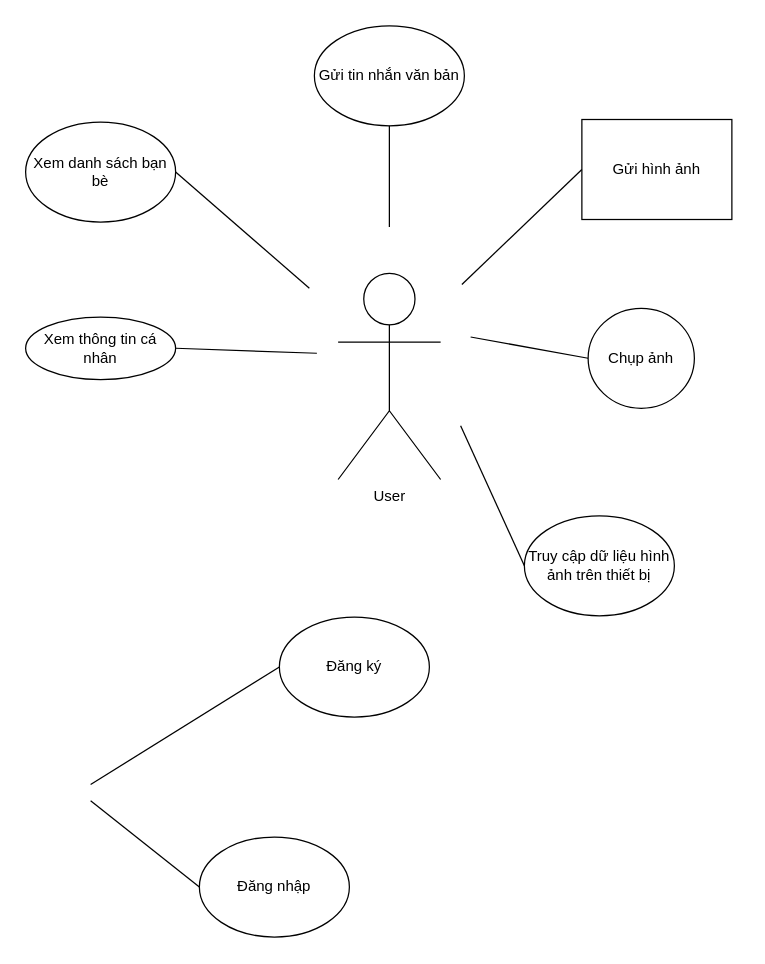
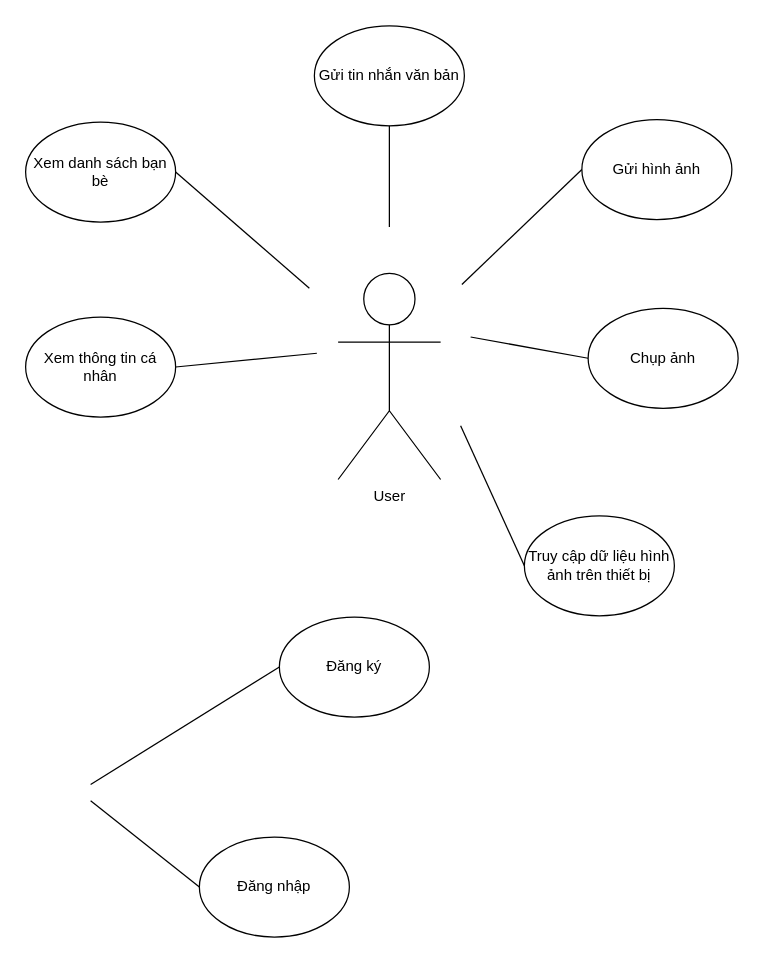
  <mxCell id="0" />
  <mxCell id="1" parent="0" />
  <mxCell id="2" value="User" style="shape=umlActor;verticalLabelPosition=bottom;verticalAlign=top;html=1;outlineConnect=0;" vertex="1" parent="1"><mxGeometry x="270" y="218" width="82" height="165" as="geometry" /></mxCell>
  <mxCell id="3" value="Gửi tin nhắn văn bản" style="ellipse;whiteSpace=wrap;html=1;" vertex="1" parent="1"><mxGeometry x="251" y="20" width="120" height="80" as="geometry" /></mxCell>
- <mxCell id="4" value="Gửi hình ảnh" style="whiteSpace=wrap;html=1;rounded=0;" vertex="1" parent="1"><mxGeometry x="465" y="95" width="120" height="80" as="geometry" /></mxCell>
+ <mxCell id="4" value="Gửi hình ảnh" style="ellipse;whiteSpace=wrap;html=1;" vertex="1" parent="1"><mxGeometry x="465" y="95" width="120" height="80" as="geometry" /></mxCell>
  <mxCell id="5" value="Xem danh sách bạn bè" style="ellipse;whiteSpace=wrap;html=1;" vertex="1" parent="1"><mxGeometry x="20" y="97" width="120" height="80" as="geometry" /></mxCell>
- <mxCell id="6" value="Xem thông tin cá nhân" style="ellipse;whiteSpace=wrap;html=1;" vertex="1" parent="1"><mxGeometry x="20" y="253" width="120" height="50" as="geometry" /></mxCell>
- <mxCell id="7" value="Chụp ảnh" style="ellipse;whiteSpace=wrap;html=1;" vertex="1" parent="1"><mxGeometry x="470" y="246" width="85" height="80" as="geometry" /></mxCell>
+ <mxCell id="6" value="Xem thông tin cá nhân" style="ellipse;whiteSpace=wrap;html=1;" vertex="1" parent="1"><mxGeometry x="20" y="253" width="120" height="80" as="geometry" /></mxCell>
+ <mxCell id="7" value="Chụp ảnh" style="ellipse;whiteSpace=wrap;html=1;" vertex="1" parent="1"><mxGeometry x="470" y="246" width="120" height="80" as="geometry" /></mxCell>
  <mxCell id="8" value="Truy cập dữ liệu hình ảnh trên thiết bị" style="ellipse;whiteSpace=wrap;html=1;" vertex="1" parent="1"><mxGeometry x="419" y="412" width="120" height="80" as="geometry" /></mxCell>
  <mxCell id="9" value="Đăng ký" style="ellipse;whiteSpace=wrap;html=1;" vertex="1" parent="1"><mxGeometry x="223" y="493" width="120" height="80" as="geometry" /></mxCell>
  <mxCell id="10" value="Đăng nhập" style="ellipse;whiteSpace=wrap;html=1;" vertex="1" parent="1"><mxGeometry x="159" y="669" width="120" height="80" as="geometry" /></mxCell>
  <mxCell id="11" value="" style="endArrow=none;html=1;rounded=0;exitX=0;exitY=0.5;exitDx=0;exitDy=0;" edge="1" parent="1" source="9"><mxGeometry width="50" height="50" relative="1" as="geometry"><mxPoint x="321" y="415" as="sourcePoint" /><mxPoint x="72" y="627" as="targetPoint" /></mxGeometry></mxCell>
  <mxCell id="12" value="" style="endArrow=none;html=1;rounded=0;exitX=0;exitY=0.5;exitDx=0;exitDy=0;" edge="1" parent="1" source="10"><mxGeometry width="50" height="50" relative="1" as="geometry"><mxPoint x="173" y="553" as="sourcePoint" /><mxPoint x="72" y="640" as="targetPoint" /></mxGeometry></mxCell>
  <mxCell id="13" value="" style="endArrow=none;html=1;rounded=0;exitX=0.5;exitY=1;exitDx=0;exitDy=0;" edge="1" parent="1" source="3"><mxGeometry width="50" height="50" relative="1" as="geometry"><mxPoint x="287" y="167" as="sourcePoint" /><mxPoint x="311" y="181" as="targetPoint" /></mxGeometry></mxCell>
  <mxCell id="14" value="" style="endArrow=none;html=1;rounded=0;exitX=1;exitY=0.5;exitDx=0;exitDy=0;" edge="1" parent="1" source="5"><mxGeometry width="50" height="50" relative="1" as="geometry"><mxPoint x="207" y="169" as="sourcePoint" /><mxPoint x="247" y="230" as="targetPoint" /></mxGeometry></mxCell>
  <mxCell id="15" value="" style="endArrow=none;html=1;rounded=0;exitX=1;exitY=0.5;exitDx=0;exitDy=0;" edge="1" parent="1" source="6"><mxGeometry width="50" height="50" relative="1" as="geometry"><mxPoint x="331" y="120" as="sourcePoint" /><mxPoint x="253" y="282" as="targetPoint" /></mxGeometry></mxCell>
  <mxCell id="16" value="" style="endArrow=none;html=1;rounded=0;exitX=0;exitY=0.5;exitDx=0;exitDy=0;" edge="1" parent="1" source="4"><mxGeometry width="50" height="50" relative="1" as="geometry"><mxPoint x="341" y="130" as="sourcePoint" /><mxPoint x="369" y="227" as="targetPoint" /></mxGeometry></mxCell>
  <mxCell id="17" value="" style="endArrow=none;html=1;rounded=0;exitX=0;exitY=0.5;exitDx=0;exitDy=0;" edge="1" parent="1" source="7"><mxGeometry width="50" height="50" relative="1" as="geometry"><mxPoint x="351" y="140" as="sourcePoint" /><mxPoint x="376" y="269" as="targetPoint" /></mxGeometry></mxCell>
  <mxCell id="18" value="" style="endArrow=none;html=1;rounded=0;exitX=0;exitY=0.5;exitDx=0;exitDy=0;" edge="1" parent="1" source="8"><mxGeometry width="50" height="50" relative="1" as="geometry"><mxPoint x="361" y="150" as="sourcePoint" /><mxPoint x="368" y="340" as="targetPoint" /></mxGeometry></mxCell>
